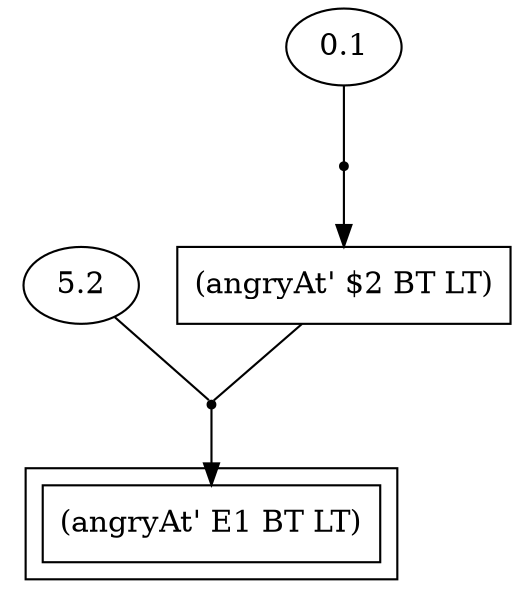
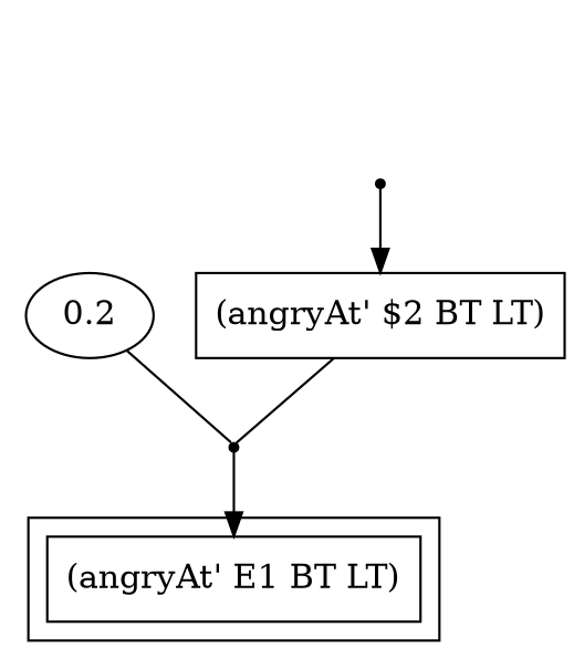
  digraph {
    rankdir=TB
    edge [arrowhead=none]
    n1 [label="(angryAt' E1 BT LT)" shape=box]
-   n2 [label=5.2]
+   n2 [label=0.2]
    r0 [shape=point]
-   n4 [label=0.1]
    r1 [shape=point]
    n6 [label="(angryAt' $2 BT LT)" shape=box]
    subgraph cluster_1 {
      n1
    }
    n2 -> r0
    r0 -> n1 [arrowhead=""]
-   n4 -> r1
    r1 -> n6 [arrowhead=""]
    n6 -> r0
  }
